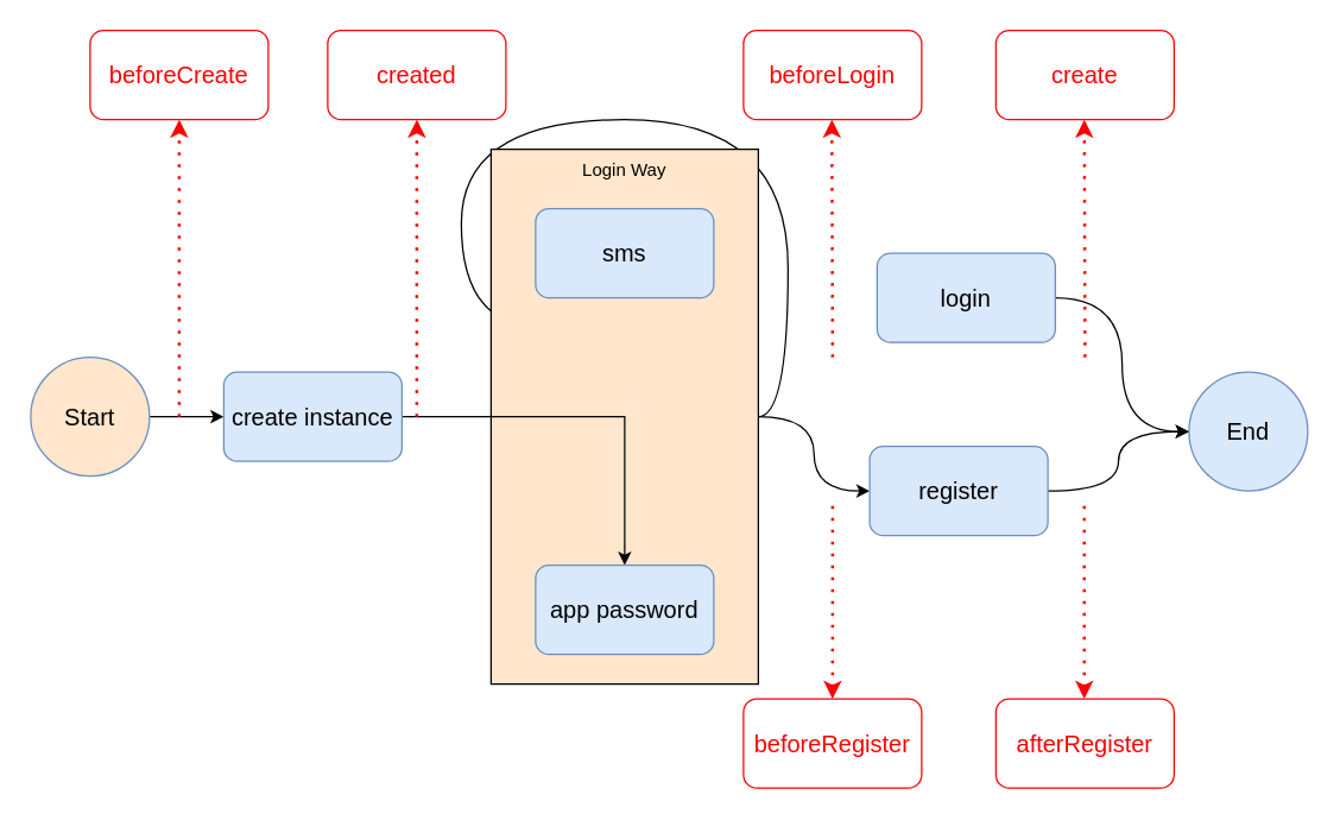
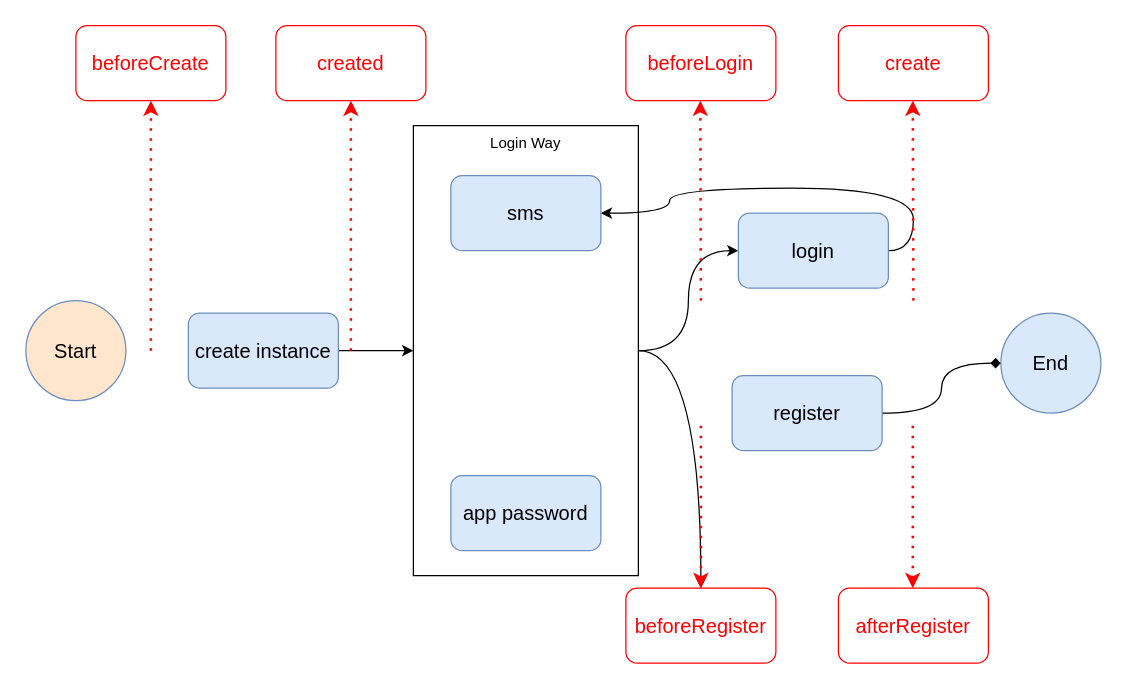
  <mxCell id="0" />
  <mxCell id="1" parent="0" />
- <mxCell id="2" style="edgeStyle=orthogonalEdgeStyle;rounded=0;orthogonalLoop=1;jettySize=auto;html=1;exitX=1;exitY=0.5;exitDx=0;exitDy=0;curved=1;" edge="1" parent="1" source="4" target="10"><mxGeometry relative="1" as="geometry" /></mxCell>
- <mxCell id="3" style="edgeStyle=orthogonalEdgeStyle;rounded=0;orthogonalLoop=1;jettySize=auto;html=1;exitX=1;exitY=0.5;exitDx=0;exitDy=0;entryX=0;entryY=0.5;entryDx=0;entryDy=0;curved=1;" edge="1" parent="1" source="4" target="15"><mxGeometry relative="1" as="geometry" /></mxCell>
- <mxCell id="4" value="Login Way" style="rounded=0;whiteSpace=wrap;html=1;verticalAlign=top;fillColor=#ffe6cc;" vertex="1" parent="1"><mxGeometry x="330" y="100" width="180" height="360" as="geometry" /></mxCell>
- <mxCell id="5" style="edgeStyle=orthogonalEdgeStyle;rounded=0;orthogonalLoop=1;jettySize=auto;html=1;exitX=1;exitY=0.5;exitDx=0;exitDy=0;entryX=0;entryY=0.5;entryDx=0;entryDy=0;" edge="1" parent="1" source="6" target="9"><mxGeometry relative="1" as="geometry" /></mxCell>
+ <mxCell id="2" style="edgeStyle=orthogonalEdgeStyle;rounded=0;orthogonalLoop=1;jettySize=auto;html=1;exitX=1;exitY=0.5;exitDx=0;exitDy=0;entryX=0;entryY=0.5;entryDx=0;entryDy=0;curved=1;" edge="1" parent="1" source="4" target="13"><mxGeometry relative="1" as="geometry" /></mxCell>
+ <mxCell id="3" style="edgeStyle=orthogonalEdgeStyle;rounded=0;orthogonalLoop=1;jettySize=auto;html=1;exitX=1;exitY=0.5;exitDx=0;exitDy=0;curved=1;" edge="1" parent="1" source="4" target="22"><mxGeometry relative="1" as="geometry" /></mxCell>
+ <mxCell id="4" value="Login Way" style="rounded=0;whiteSpace=wrap;html=1;verticalAlign=top;" vertex="1" parent="1"><mxGeometry x="330" y="100" width="180" height="360" as="geometry" /></mxCell>
  <mxCell id="6" value="Start" style="ellipse;whiteSpace=wrap;html=1;aspect=fixed;fillColor=#ffe6cc;strokeColor=#6c8ebf;fontSize=16;" vertex="1" parent="1"><mxGeometry x="20" y="240" width="80" height="80" as="geometry" /></mxCell>
  <mxCell id="7" value="End" style="ellipse;whiteSpace=wrap;html=1;aspect=fixed;fillColor=#dae8fc;strokeColor=#6c8ebf;fontSize=16;" vertex="1" parent="1"><mxGeometry x="800" y="250" width="80" height="80" as="geometry" /></mxCell>
- <mxCell id="8" style="edgeStyle=orthogonalEdgeStyle;rounded=0;orthogonalLoop=1;jettySize=auto;html=1;exitX=1;exitY=0.5;exitDx=0;exitDy=0;" edge="1" parent="1" source="9" target="11"><mxGeometry relative="1" as="geometry" /></mxCell>
+ <mxCell id="8" style="edgeStyle=orthogonalEdgeStyle;rounded=0;orthogonalLoop=1;jettySize=auto;html=1;exitX=1;exitY=0.5;exitDx=0;exitDy=0;entryX=0;entryY=0.5;entryDx=0;entryDy=0;" edge="1" parent="1" source="9" target="4"><mxGeometry relative="1" as="geometry" /></mxCell>
  <mxCell id="9" value="create instance" style="rounded=1;whiteSpace=wrap;html=1;fontSize=16;fillColor=#dae8fc;strokeColor=#6c8ebf;" vertex="1" parent="1"><mxGeometry x="150" y="250" width="120" height="60" as="geometry" /></mxCell>
  <mxCell id="10" value="sms" style="rounded=1;whiteSpace=wrap;html=1;fontSize=16;fillColor=#dae8fc;strokeColor=#6c8ebf;" vertex="1" parent="1"><mxGeometry x="360" y="140" width="120" height="60" as="geometry" /></mxCell>
  <mxCell id="11" value="app password" style="rounded=1;whiteSpace=wrap;html=1;fontSize=16;fillColor=#dae8fc;strokeColor=#6c8ebf;" vertex="1" parent="1"><mxGeometry x="360" y="380" width="120" height="60" as="geometry" /></mxCell>
- <mxCell id="12" style="edgeStyle=orthogonalEdgeStyle;rounded=0;orthogonalLoop=1;jettySize=auto;html=1;exitX=1;exitY=0.5;exitDx=0;exitDy=0;entryX=0;entryY=0.5;entryDx=0;entryDy=0;curved=1;" edge="1" parent="1" source="13" target="7"><mxGeometry relative="1" as="geometry" /></mxCell>
+ <mxCell id="12" style="edgeStyle=orthogonalEdgeStyle;rounded=0;orthogonalLoop=1;jettySize=auto;html=1;exitX=1;exitY=0.5;exitDx=0;exitDy=0;curved=1;" edge="1" parent="1" source="13" target="10"><mxGeometry relative="1" as="geometry" /></mxCell>
  <mxCell id="13" value="login" style="rounded=1;whiteSpace=wrap;html=1;fontSize=16;fillColor=#dae8fc;strokeColor=#6c8ebf;" vertex="1" parent="1"><mxGeometry x="590" y="170" width="120" height="60" as="geometry" /></mxCell>
- <mxCell id="14" style="edgeStyle=orthogonalEdgeStyle;rounded=0;orthogonalLoop=1;jettySize=auto;html=1;exitX=1;exitY=0.5;exitDx=0;exitDy=0;entryX=0;entryY=0.5;entryDx=0;entryDy=0;curved=1;" edge="1" parent="1" source="15" target="7"><mxGeometry relative="1" as="geometry" /></mxCell>
+ <mxCell id="14" style="edgeStyle=orthogonalEdgeStyle;rounded=0;orthogonalLoop=1;jettySize=auto;html=1;exitX=1;exitY=0.5;exitDx=0;exitDy=0;entryX=0;entryY=0.5;entryDx=0;entryDy=0;curved=1;endArrow=diamond;" edge="1" parent="1" source="15" target="7"><mxGeometry relative="1" as="geometry" /></mxCell>
  <mxCell id="15" value="register" style="rounded=1;whiteSpace=wrap;html=1;fontSize=16;fillColor=#dae8fc;strokeColor=#6c8ebf;" vertex="1" parent="1"><mxGeometry x="585" y="300" width="120" height="60" as="geometry" /></mxCell>
  <mxCell id="16" value="" style="endArrow=classic;dashed=1;html=1;dashPattern=1 3;strokeWidth=2;rounded=0;endFill=1;fillColor=#f8cecc;strokeColor=#FF0000;" edge="1" parent="1"><mxGeometry width="50" height="50" relative="1" as="geometry"><mxPoint x="120" y="280" as="sourcePoint" /><mxPoint x="120" y="80" as="targetPoint" /></mxGeometry></mxCell>
  <mxCell id="17" value="beforeCreate" style="rounded=1;whiteSpace=wrap;html=1;strokeColor=#FF0000;fontColor=#FF0000;fontSize=16;" vertex="1" parent="1"><mxGeometry x="60" y="20" width="120" height="60" as="geometry" /></mxCell>
  <mxCell id="18" value="created" style="rounded=1;whiteSpace=wrap;html=1;strokeColor=#FF0000;fontColor=#FF0000;fontSize=16;" vertex="1" parent="1"><mxGeometry x="220" y="20" width="120" height="60" as="geometry" /></mxCell>
  <mxCell id="19" value="" style="endArrow=classic;dashed=1;html=1;dashPattern=1 3;strokeWidth=2;rounded=0;endFill=1;fillColor=#f8cecc;strokeColor=#FF0000;" edge="1" parent="1"><mxGeometry width="50" height="50" relative="1" as="geometry"><mxPoint x="280" y="280" as="sourcePoint" /><mxPoint x="280" y="80" as="targetPoint" /></mxGeometry></mxCell>
  <mxCell id="20" value="beforeLogin" style="rounded=1;whiteSpace=wrap;html=1;strokeColor=#FF0000;fontColor=#FF0000;fontSize=16;" vertex="1" parent="1"><mxGeometry x="500" y="20" width="120" height="60" as="geometry" /></mxCell>
  <mxCell id="21" value="create" style="rounded=1;whiteSpace=wrap;html=1;strokeColor=#FF0000;fontColor=#FF0000;fontSize=16;" vertex="1" parent="1"><mxGeometry x="670" y="20" width="120" height="60" as="geometry" /></mxCell>
  <mxCell id="22" value="beforeRegister" style="rounded=1;whiteSpace=wrap;html=1;strokeColor=#FF0000;fontColor=#FF0000;fontSize=16;" vertex="1" parent="1"><mxGeometry x="500" y="470" width="120" height="60" as="geometry" /></mxCell>
  <mxCell id="23" value="afterRegister" style="rounded=1;whiteSpace=wrap;html=1;strokeColor=#FF0000;fontColor=#FF0000;fontSize=16;" vertex="1" parent="1"><mxGeometry x="670" y="470" width="120" height="60" as="geometry" /></mxCell>
  <mxCell id="24" value="" style="endArrow=classic;dashed=1;html=1;dashPattern=1 3;strokeWidth=2;rounded=0;endFill=1;fillColor=#f8cecc;strokeColor=#FF0000;" edge="1" parent="1"><mxGeometry width="50" height="50" relative="1" as="geometry"><mxPoint x="560" y="240" as="sourcePoint" /><mxPoint x="559.5" y="80" as="targetPoint" /></mxGeometry></mxCell>
  <mxCell id="25" value="" style="endArrow=classic;dashed=1;html=1;dashPattern=1 3;strokeWidth=2;rounded=0;endFill=1;fillColor=#f8cecc;strokeColor=#FF0000;" edge="1" parent="1"><mxGeometry width="50" height="50" relative="1" as="geometry"><mxPoint x="730" y="240" as="sourcePoint" /><mxPoint x="729.5" y="80" as="targetPoint" /></mxGeometry></mxCell>
  <mxCell id="26" value="" style="endArrow=classic;dashed=1;html=1;dashPattern=1 3;strokeWidth=2;rounded=0;endFill=1;fillColor=#f8cecc;strokeColor=#FF0000;entryX=0.5;entryY=0;entryDx=0;entryDy=0;" edge="1" parent="1" target="22"><mxGeometry width="50" height="50" relative="1" as="geometry"><mxPoint x="560" y="340" as="sourcePoint" /><mxPoint x="569.5" y="90" as="targetPoint" /></mxGeometry></mxCell>
  <mxCell id="27" value="" style="endArrow=classic;dashed=1;html=1;dashPattern=1 3;strokeWidth=2;rounded=0;endFill=1;fillColor=#f8cecc;strokeColor=#FF0000;entryX=0.5;entryY=0;entryDx=0;entryDy=0;" edge="1" parent="1"><mxGeometry width="50" height="50" relative="1" as="geometry"><mxPoint x="729.5" y="340" as="sourcePoint" /><mxPoint x="729.5" y="470" as="targetPoint" /></mxGeometry></mxCell>
